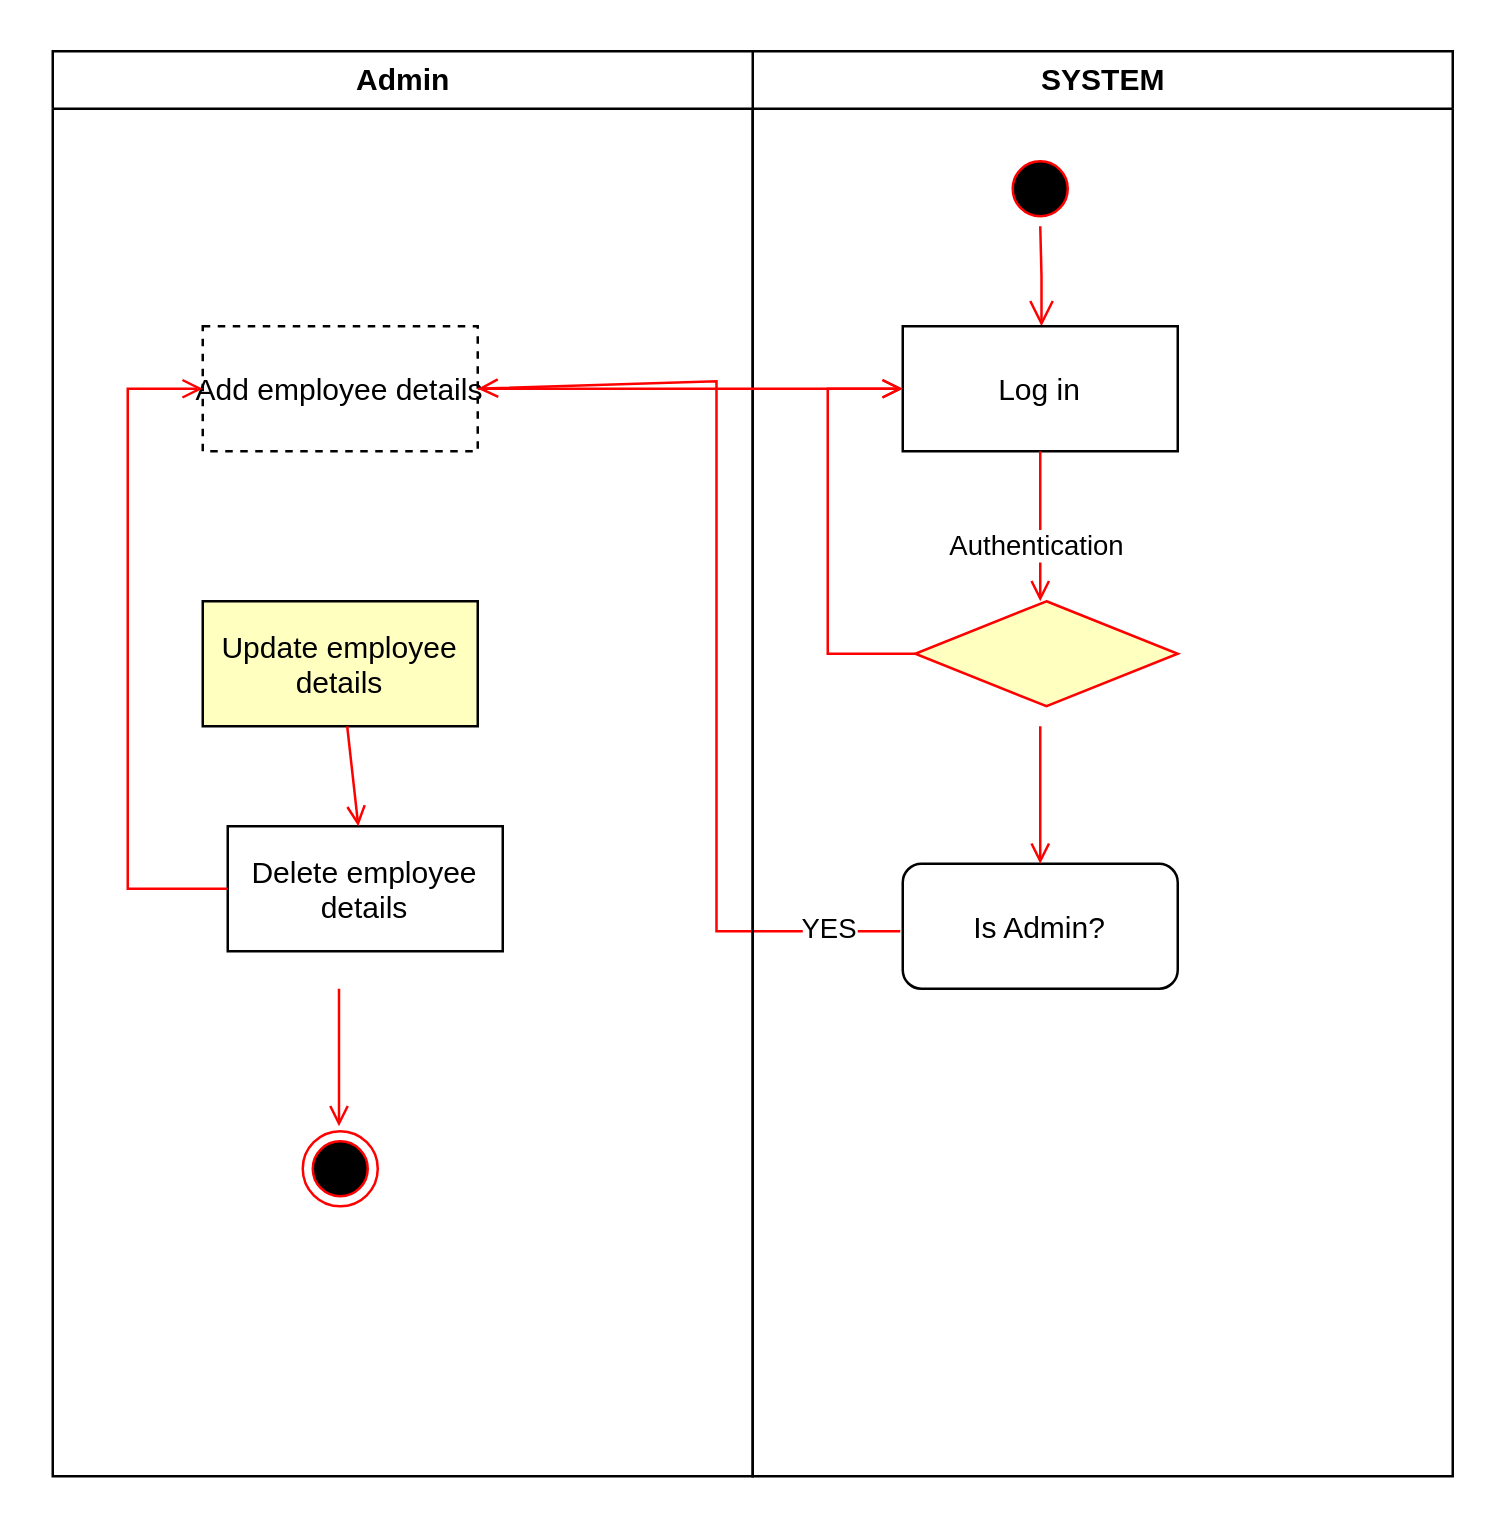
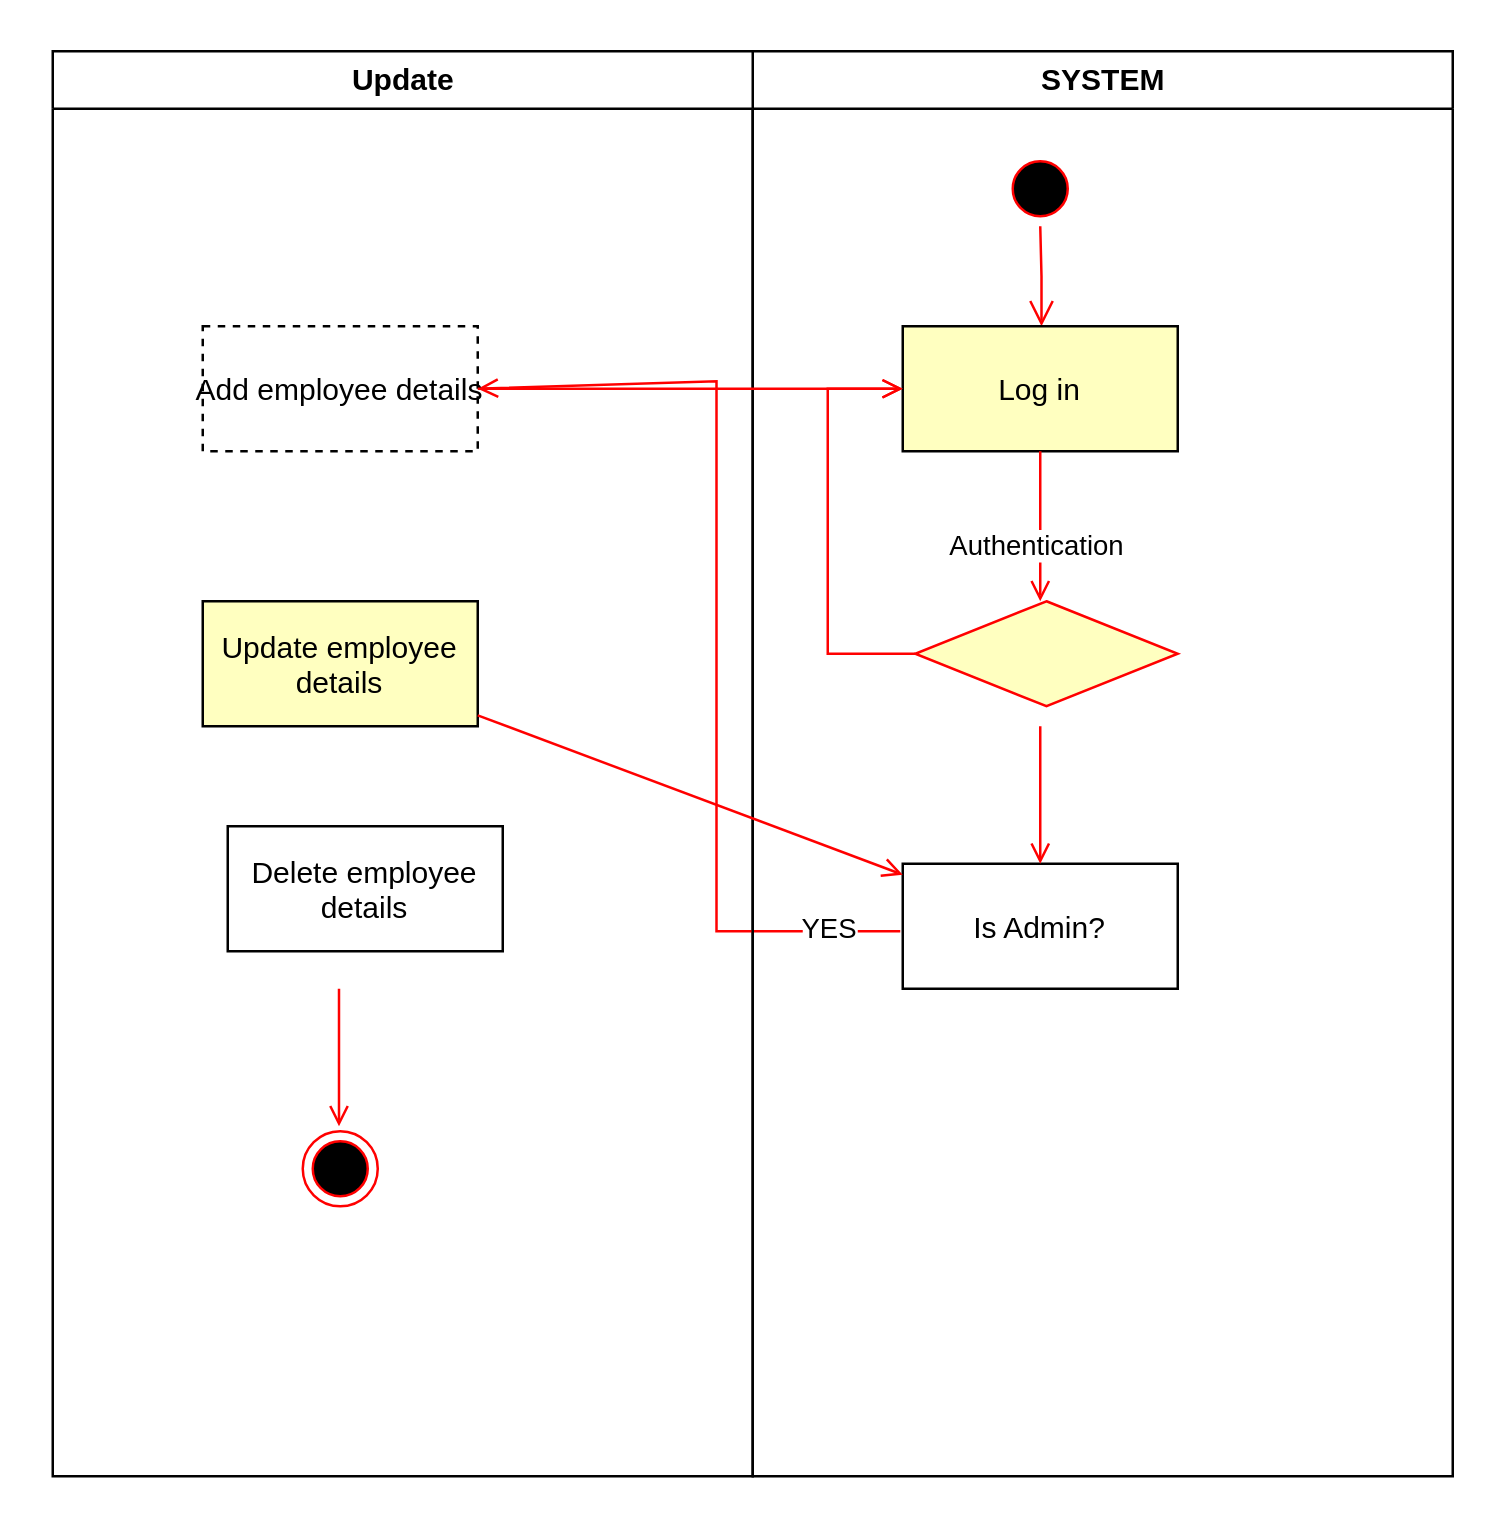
  <mxCell id="0" />
  <mxCell id="1" parent="0" />
  <mxCell id="2" value="SYSTEM" style="swimlane;whiteSpace=wrap" vertex="1" parent="1"><mxGeometry x="300.5" y="20" width="280" height="570" as="geometry" /></mxCell>
  <mxCell id="3" value="" style="ellipse;shape=startState;fillColor=#000000;strokeColor=#ff0000;" vertex="1" parent="2"><mxGeometry x="100" y="40" width="30" height="30" as="geometry" /></mxCell>
  <mxCell id="4" value="" style="edgeStyle=elbowEdgeStyle;elbow=horizontal;verticalAlign=bottom;endArrow=open;endSize=8;strokeColor=#FF0000;endFill=1;rounded=0" edge="1" parent="2" source="3" target="5"><mxGeometry x="100" y="40" as="geometry"><mxPoint x="115" y="110" as="targetPoint" /></mxGeometry></mxCell>
- <mxCell id="5" value="Log in" style="" vertex="1" parent="2"><mxGeometry x="60" y="110" width="110" height="50" as="geometry" /></mxCell>
+ <mxCell id="5" value="Log in" style="fillColor=#ffffc0;" vertex="1" parent="2"><mxGeometry x="60" y="110" width="110" height="50" as="geometry" /></mxCell>
  <mxCell id="6" value="" style="endArrow=open;strokeColor=#FF0000;endFill=1;rounded=0" edge="1" parent="2" source="5"><mxGeometry relative="1" as="geometry"><mxPoint x="115" y="220" as="targetPoint" /></mxGeometry></mxCell>
  <mxCell id="7" value="Authentication" style="edgeLabel;html=1;align=center;verticalAlign=middle;resizable=0;points=[];" vertex="1" connectable="0" parent="6"><mxGeometry x="0.22" y="-2" relative="1" as="geometry"><mxPoint as="offset" /></mxGeometry></mxCell>
- <mxCell id="8" value="Is Admin?" style="rounded=1;" vertex="1" parent="2"><mxGeometry x="60" y="325" width="110" height="50" as="geometry" /></mxCell>
+ <mxCell id="8" value="Is Admin?" style="" vertex="1" parent="2"><mxGeometry x="60" y="325" width="110" height="50" as="geometry" /></mxCell>
  <mxCell id="9" value="" style="endArrow=open;strokeColor=#FF0000;endFill=1;rounded=0" edge="1" parent="2" target="8"><mxGeometry relative="1" as="geometry"><mxPoint x="115" y="270" as="sourcePoint" /></mxGeometry></mxCell>
  <mxCell id="10" value="" style="edgeStyle=elbowEdgeStyle;elbow=horizontal;strokeColor=#FF0000;endArrow=open;endFill=1;rounded=0;exitX=0;exitY=0.5;exitDx=0;exitDy=0;" edge="1" parent="2" source="11" target="5"><mxGeometry width="100" height="100" relative="1" as="geometry"><mxPoint x="65.5" y="242" as="sourcePoint" /><mxPoint x="260" y="190" as="targetPoint" /><Array as="points"><mxPoint x="30" y="250" /></Array></mxGeometry></mxCell>
  <mxCell id="11" value="" style="rhombus;fillColor=#ffffc0;strokeColor=#ff0000;" vertex="1" parent="2"><mxGeometry x="65" y="220" width="105" height="42" as="geometry" /></mxCell>
  <mxCell id="12" value="" style="endArrow=open;strokeColor=#FF0000;endFill=1;rounded=0;entryX=1;entryY=0.5;entryDx=0;entryDy=0;" edge="1" parent="2" target="15"><mxGeometry relative="1" as="geometry"><mxPoint x="59" y="352" as="sourcePoint" /><mxPoint x="-104.5" y="132" as="targetPoint" /><Array as="points"><mxPoint x="-14.5" y="352" /><mxPoint x="-14.5" y="132" /></Array></mxGeometry></mxCell>
  <mxCell id="13" value="YES" style="edgeLabel;html=1;align=center;verticalAlign=middle;resizable=0;points=[];" vertex="1" connectable="0" parent="12"><mxGeometry x="-0.853" y="-2" relative="1" as="geometry"><mxPoint as="offset" /></mxGeometry></mxCell>
- <mxCell id="14" value="Admin" style="swimlane;whiteSpace=wrap" vertex="1" parent="1"><mxGeometry x="20.5" y="20" width="280" height="570" as="geometry" /></mxCell>
+ <mxCell id="14" value="Update" style="swimlane;whiteSpace=wrap" vertex="1" parent="1"><mxGeometry x="20.5" y="20" width="280" height="570" as="geometry" /></mxCell>
  <mxCell id="15" value="Add employee details" style="dashed=1;" vertex="1" parent="14"><mxGeometry x="60" y="110" width="110" height="50" as="geometry" /></mxCell>
  <mxCell id="16" value="Update employee &#10;details" style="fillColor=#ffffc0;" vertex="1" parent="14"><mxGeometry x="60" y="220" width="110" height="50" as="geometry" /></mxCell>
  <mxCell id="17" value="" style="endArrow=open;strokeColor=#FF0000;endFill=1;rounded=0;" edge="1" parent="14" source="15" target="5"><mxGeometry relative="1" as="geometry" /></mxCell>
  <mxCell id="18" value="Delete employee &#10;details" style="" vertex="1" parent="14"><mxGeometry x="70" y="310" width="110" height="50" as="geometry" /></mxCell>
- <mxCell id="19" value="" style="endArrow=open;strokeColor=#FF0000;endFill=1;rounded=0" edge="1" parent="14" source="16" target="18"><mxGeometry relative="1" as="geometry" /></mxCell>
- <mxCell id="20" value="" style="edgeStyle=elbowEdgeStyle;elbow=horizontal;strokeColor=#FF0000;endArrow=open;endFill=1;rounded=0" edge="1" parent="14" source="18" target="15"><mxGeometry width="100" height="100" relative="1" as="geometry"><mxPoint x="160" y="290" as="sourcePoint" /><mxPoint x="260" y="190" as="targetPoint" /><Array as="points"><mxPoint x="30" y="250" /></Array></mxGeometry></mxCell>
+ <mxCell id="19" value="" style="endArrow=open;strokeColor=#FF0000;endFill=1;rounded=0;" edge="1" parent="14" source="16" target="8"><mxGeometry relative="1" as="geometry" /></mxCell>
  <mxCell id="21" value="" style="ellipse;html=1;shape=endState;fillColor=#000000;strokeColor=#ff0000;" vertex="1" parent="14"><mxGeometry x="100" y="432" width="30" height="30" as="geometry" /></mxCell>
  <mxCell id="22" value="" style="endArrow=open;strokeColor=#FF0000;endFill=1;rounded=0" edge="1" parent="14"><mxGeometry relative="1" as="geometry"><mxPoint x="114.5" y="375" as="sourcePoint" /><mxPoint x="114.5" y="430" as="targetPoint" /></mxGeometry></mxCell>
